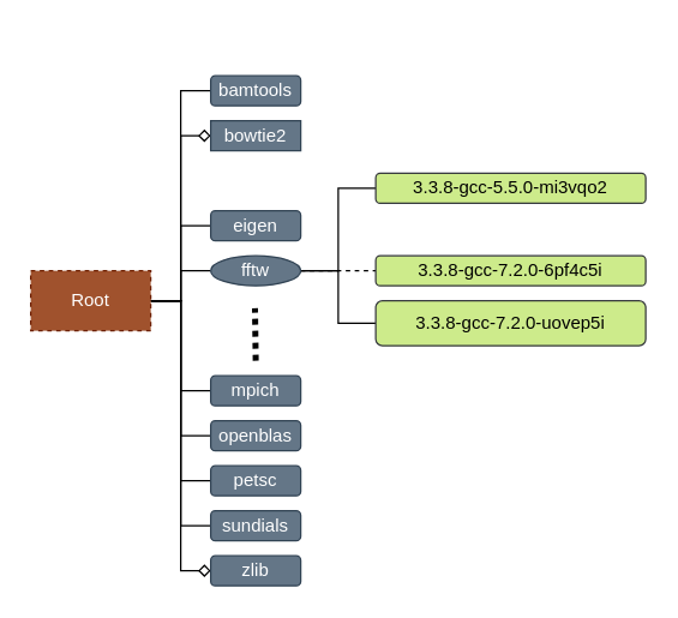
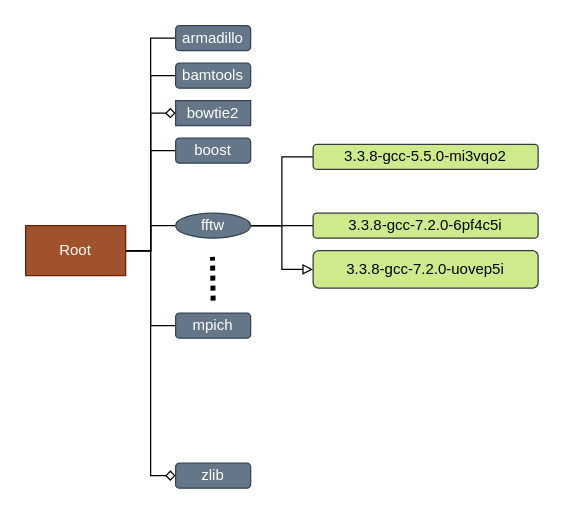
  <mxCell id="0" />
  <mxCell id="1" parent="0" />
+ <mxCell id="2" style="edgeStyle=orthogonalEdgeStyle;rounded=0;orthogonalLoop=1;jettySize=auto;html=1;exitX=1;exitY=0.5;exitDx=0;exitDy=0;entryX=0;entryY=0.5;entryDx=0;entryDy=0;endArrow=none;endFill=0;strokeWidth=1;" parent="1" source="13" target="18" edge="1"><mxGeometry relative="1" as="geometry" /></mxCell>
  <mxCell id="3" style="edgeStyle=orthogonalEdgeStyle;rounded=0;orthogonalLoop=1;jettySize=auto;html=1;exitX=1;exitY=0.5;exitDx=0;exitDy=0;entryX=0;entryY=0.5;entryDx=0;entryDy=0;endArrow=none;endFill=0;strokeWidth=1;" parent="1" source="13" target="19" edge="1"><mxGeometry relative="1" as="geometry" /></mxCell>
  <mxCell id="4" style="edgeStyle=orthogonalEdgeStyle;rounded=0;orthogonalLoop=1;jettySize=auto;html=1;exitX=1;exitY=0.5;exitDx=0;exitDy=0;entryX=0;entryY=0.5;entryDx=0;entryDy=0;endArrow=diamond;endFill=0;strokeWidth=1;" parent="1" source="13" target="20" edge="1"><mxGeometry relative="1" as="geometry" /></mxCell>
- <mxCell id="6" style="edgeStyle=orthogonalEdgeStyle;rounded=0;orthogonalLoop=1;jettySize=auto;html=1;exitX=1;exitY=0.5;exitDx=0;exitDy=0;entryX=0;entryY=0.5;entryDx=0;entryDy=0;endArrow=none;endFill=0;strokeWidth=1;" parent="1" source="13" target="22" edge="1"><mxGeometry relative="1" as="geometry" /></mxCell>
+ <mxCell id="5" style="edgeStyle=orthogonalEdgeStyle;rounded=0;orthogonalLoop=1;jettySize=auto;html=1;exitX=1;exitY=0.5;exitDx=0;exitDy=0;entryX=0;entryY=0.5;entryDx=0;entryDy=0;endArrow=none;endFill=0;strokeWidth=1;" parent="1" source="13" target="21" edge="1"><mxGeometry relative="1" as="geometry" /></mxCell>
  <mxCell id="7" style="edgeStyle=orthogonalEdgeStyle;rounded=0;orthogonalLoop=1;jettySize=auto;html=1;exitX=1;exitY=0.5;exitDx=0;exitDy=0;entryX=0;entryY=0.5;entryDx=0;entryDy=0;endArrow=none;endFill=0;strokeWidth=1;" parent="1" source="13" target="17" edge="1"><mxGeometry relative="1" as="geometry" /></mxCell>
  <mxCell id="8" style="edgeStyle=orthogonalEdgeStyle;rounded=0;orthogonalLoop=1;jettySize=auto;html=1;exitX=1;exitY=0.5;exitDx=0;exitDy=0;entryX=0;entryY=0.5;entryDx=0;entryDy=0;endArrow=none;endFill=0;strokeWidth=1;" parent="1" source="13" target="24" edge="1"><mxGeometry relative="1" as="geometry" /></mxCell>
- <mxCell id="9" style="edgeStyle=orthogonalEdgeStyle;rounded=0;orthogonalLoop=1;jettySize=auto;html=1;exitX=1;exitY=0.5;exitDx=0;exitDy=0;entryX=0;entryY=0.5;entryDx=0;entryDy=0;endArrow=none;endFill=0;strokeWidth=1;" parent="1" source="13" target="25" edge="1"><mxGeometry relative="1" as="geometry" /></mxCell>
- <mxCell id="10" style="edgeStyle=orthogonalEdgeStyle;rounded=0;orthogonalLoop=1;jettySize=auto;html=1;exitX=1;exitY=0.5;exitDx=0;exitDy=0;entryX=0;entryY=0.5;entryDx=0;entryDy=0;endArrow=none;endFill=0;strokeWidth=1;" parent="1" source="13" target="26" edge="1"><mxGeometry relative="1" as="geometry" /></mxCell>
- <mxCell id="11" style="edgeStyle=orthogonalEdgeStyle;rounded=0;orthogonalLoop=1;jettySize=auto;html=1;exitX=1;exitY=0.5;exitDx=0;exitDy=0;entryX=0;entryY=0.5;entryDx=0;entryDy=0;endArrow=none;endFill=0;strokeWidth=1;" parent="1" source="13" target="27" edge="1"><mxGeometry relative="1" as="geometry" /></mxCell>
  <mxCell id="12" style="edgeStyle=orthogonalEdgeStyle;rounded=0;orthogonalLoop=1;jettySize=auto;html=1;exitX=1;exitY=0.5;exitDx=0;exitDy=0;entryX=0;entryY=0.5;entryDx=0;entryDy=0;endArrow=diamond;endFill=0;strokeWidth=1;" parent="1" source="13" target="28" edge="1"><mxGeometry relative="1" as="geometry" /></mxCell>
- <mxCell id="13" value="Root" style="rounded=0;whiteSpace=wrap;html=1;fillColor=#a0522d;strokeColor=#6D1F00;fontColor=#ffffff;dashed=1;" parent="1" vertex="1"><mxGeometry x="20" y="180" width="80" height="40" as="geometry" /></mxCell>
+ <mxCell id="13" value="Root" style="rounded=0;whiteSpace=wrap;html=1;fillColor=#a0522d;strokeColor=#6D1F00;fontColor=#ffffff;" parent="1" vertex="1"><mxGeometry x="20" y="180" width="80" height="40" as="geometry" /></mxCell>
  <mxCell id="14" style="edgeStyle=orthogonalEdgeStyle;rounded=0;orthogonalLoop=1;jettySize=auto;html=1;exitX=1;exitY=0.5;exitDx=0;exitDy=0;entryX=0;entryY=0.5;entryDx=0;entryDy=0;endArrow=none;endFill=0;strokeWidth=1;" parent="1" source="17" target="29" edge="1"><mxGeometry relative="1" as="geometry" /></mxCell>
- <mxCell id="15" style="edgeStyle=orthogonalEdgeStyle;rounded=0;orthogonalLoop=1;jettySize=auto;html=1;exitX=1;exitY=0.5;exitDx=0;exitDy=0;entryX=0;entryY=0.5;entryDx=0;entryDy=0;endArrow=none;endFill=0;strokeWidth=1;dashed=1;" parent="1" source="17" target="30" edge="1"><mxGeometry relative="1" as="geometry" /></mxCell>
- <mxCell id="16" style="edgeStyle=orthogonalEdgeStyle;rounded=0;orthogonalLoop=1;jettySize=auto;html=1;exitX=1;exitY=0.5;exitDx=0;exitDy=0;entryX=0;entryY=0.5;entryDx=0;entryDy=0;endArrow=none;endFill=0;strokeWidth=1;" parent="1" source="17" target="31" edge="1"><mxGeometry relative="1" as="geometry" /></mxCell>
+ <mxCell id="15" style="edgeStyle=orthogonalEdgeStyle;rounded=0;orthogonalLoop=1;jettySize=auto;html=1;exitX=1;exitY=0.5;exitDx=0;exitDy=0;entryX=0;entryY=0.5;entryDx=0;entryDy=0;endArrow=none;endFill=0;strokeWidth=1;" parent="1" source="17" target="30" edge="1"><mxGeometry relative="1" as="geometry" /></mxCell>
+ <mxCell id="16" style="edgeStyle=orthogonalEdgeStyle;rounded=0;orthogonalLoop=1;jettySize=auto;html=1;exitX=1;exitY=0.5;exitDx=0;exitDy=0;entryX=0;entryY=0.5;entryDx=0;entryDy=0;endArrow=block;endFill=0;strokeWidth=1;" parent="1" source="17" target="31" edge="1"><mxGeometry relative="1" as="geometry" /></mxCell>
  <mxCell id="17" value="fftw" style="ellipse;whiteSpace=wrap;html=1;fillColor=#647687;strokeColor=#314354;fontColor=#ffffff;" parent="1" vertex="1"><mxGeometry x="140" y="170" width="60" height="20" as="geometry" /></mxCell>
+ <mxCell id="18" value="armadillo" style="rounded=1;whiteSpace=wrap;html=1;fillColor=#647687;strokeColor=#314354;fontColor=#ffffff;" parent="1" vertex="1"><mxGeometry x="140" y="20" width="60" height="20" as="geometry" /></mxCell>
  <mxCell id="19" value="bamtools" style="rounded=1;whiteSpace=wrap;html=1;fillColor=#647687;strokeColor=#314354;fontColor=#ffffff;" parent="1" vertex="1"><mxGeometry x="140" y="50" width="60" height="20" as="geometry" /></mxCell>
  <mxCell id="20" value="bowtie2" style="whiteSpace=wrap;html=1;fillColor=#647687;strokeColor=#314354;fontColor=#ffffff;rounded=0;" parent="1" vertex="1"><mxGeometry x="140" y="80" width="60" height="20" as="geometry" /></mxCell>
- <mxCell id="22" value="eigen" style="rounded=1;whiteSpace=wrap;html=1;fillColor=#647687;strokeColor=#314354;fontColor=#ffffff;" parent="1" vertex="1"><mxGeometry x="140" y="140" width="60" height="20" as="geometry" /></mxCell>
+ <mxCell id="21" value="boost" style="rounded=1;whiteSpace=wrap;html=1;fillColor=#647687;strokeColor=#314354;fontColor=#ffffff;" parent="1" vertex="1"><mxGeometry x="140" y="110" width="60" height="20" as="geometry" /></mxCell>
  <mxCell id="23" value="" style="endArrow=none;dashed=1;html=1;strokeWidth=4;dashPattern=1 1;" parent="1" edge="1"><mxGeometry width="50" height="50" relative="1" as="geometry"><mxPoint x="170" y="240" as="sourcePoint" /><mxPoint x="169.5" y="205" as="targetPoint" /></mxGeometry></mxCell>
  <mxCell id="24" value="mpich" style="rounded=1;whiteSpace=wrap;html=1;fillColor=#647687;strokeColor=#314354;fontColor=#ffffff;" parent="1" vertex="1"><mxGeometry x="140" y="250" width="60" height="20" as="geometry" /></mxCell>
- <mxCell id="25" value="openblas" style="rounded=1;whiteSpace=wrap;html=1;fillColor=#647687;strokeColor=#314354;fontColor=#ffffff;" parent="1" vertex="1"><mxGeometry x="140" y="280" width="60" height="20" as="geometry" /></mxCell>
- <mxCell id="26" value="petsc" style="rounded=1;whiteSpace=wrap;html=1;fillColor=#647687;strokeColor=#314354;fontColor=#ffffff;" parent="1" vertex="1"><mxGeometry x="140" y="310" width="60" height="20" as="geometry" /></mxCell>
- <mxCell id="27" value="sundials" style="rounded=1;whiteSpace=wrap;html=1;fillColor=#647687;strokeColor=#314354;fontColor=#ffffff;" parent="1" vertex="1"><mxGeometry x="140" y="340" width="60" height="20" as="geometry" /></mxCell>
  <mxCell id="28" value="zlib" style="rounded=1;whiteSpace=wrap;html=1;fillColor=#647687;strokeColor=#314354;fontColor=#ffffff;" parent="1" vertex="1"><mxGeometry x="140" y="370" width="60" height="20" as="geometry" /></mxCell>
  <mxCell id="29" value="3.3.8-gcc-5.5.0-mi3vqo2" style="rounded=1;whiteSpace=wrap;html=1;fillColor=#cdeb8b;strokeColor=#36393d;" parent="1" vertex="1"><mxGeometry x="250" y="115" width="180" height="20" as="geometry" /></mxCell>
  <mxCell id="30" value="3.3.8-gcc-7.2.0-6pf4c5i" style="rounded=1;whiteSpace=wrap;html=1;fillColor=#cdeb8b;strokeColor=#36393d;" parent="1" vertex="1"><mxGeometry x="250" y="170" width="180" height="20" as="geometry" /></mxCell>
  <mxCell id="31" value="3.3.8-gcc-7.2.0-uovep5i" style="rounded=1;whiteSpace=wrap;html=1;fillColor=#cdeb8b;strokeColor=#36393d;" parent="1" vertex="1"><mxGeometry x="250" y="200" width="180" height="30" as="geometry" /></mxCell>
